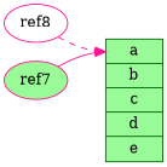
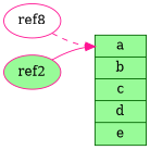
  digraph {
    rankdir=LR
    node [color=deeppink fillcolor=palegreen style=filled]
    edge [color=deeppink headport=f0]
    n1 [fillcolor=white label=ref8]
    n2 [color=darkgreen label="<f0> a | <f1> b | <f2> c | <f3> d| <f4> e " shape=record]
-   n3 [label=ref7]
+   n3 [label=ref2]
    n1 -> n2 [style=dashed]
    n3 -> n2 [style=solid]
  }
